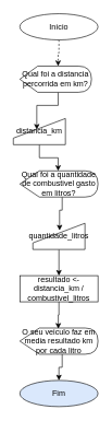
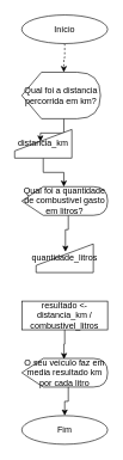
  <mxCell id="0" />
  <mxCell id="1" parent="0" />
  <mxCell id="2" style="edgeStyle=orthogonalEdgeStyle;rounded=0;orthogonalLoop=1;jettySize=auto;html=1;exitX=0.5;exitY=1;exitDx=0;exitDy=0;entryX=0;entryY=0;entryDx=58.75;entryDy=0;entryPerimeter=0;dashed=1;" edge="1" parent="1" source="3" target="5"><mxGeometry relative="1" as="geometry" /></mxCell>
  <mxCell id="3" value="Início" style="ellipse;whiteSpace=wrap;html=1;" vertex="1" parent="1"><mxGeometry x="30" y="20" width="120" height="40" as="geometry" /></mxCell>
  <mxCell id="4" style="edgeStyle=orthogonalEdgeStyle;rounded=0;orthogonalLoop=1;jettySize=auto;html=1;exitX=0;exitY=0;exitDx=58.75;exitDy=40;exitPerimeter=0;entryX=0.45;entryY=0.425;entryDx=0;entryDy=0;entryPerimeter=0;" edge="1" parent="1" source="5" target="7"><mxGeometry relative="1" as="geometry" /></mxCell>
- <mxCell id="5" value="Qual foi a distancia percorrida em km?" style="shape=display;whiteSpace=wrap;html=1;" vertex="1" parent="1"><mxGeometry x="30" y="100" width="110" height="40" as="geometry" /></mxCell>
+ <mxCell id="5" value="Qual foi a distancia percorrida em km?" style="shape=display;whiteSpace=wrap;html=1;" vertex="1" parent="1"><mxGeometry x="30" y="100" width="110" height="65" as="geometry" /></mxCell>
  <mxCell id="6" style="edgeStyle=orthogonalEdgeStyle;rounded=0;orthogonalLoop=1;jettySize=auto;html=1;exitX=0.5;exitY=1;exitDx=0;exitDy=0;entryX=0;entryY=0;entryDx=58.75;entryDy=0;entryPerimeter=0;" edge="1" parent="1" source="7" target="9"><mxGeometry relative="1" as="geometry" /></mxCell>
  <mxCell id="7" value="distancia_km" style="shape=manualInput;whiteSpace=wrap;html=1;" vertex="1" parent="1"><mxGeometry x="20" y="180" width="80" height="40" as="geometry" /></mxCell>
  <mxCell id="8" style="edgeStyle=orthogonalEdgeStyle;rounded=0;orthogonalLoop=1;jettySize=auto;html=1;exitX=0;exitY=0;exitDx=65;exitDy=40;exitPerimeter=0;entryX=0.513;entryY=0.275;entryDx=0;entryDy=0;entryPerimeter=0;" edge="1" parent="1" source="9" target="11"><mxGeometry relative="1" as="geometry" /></mxCell>
  <mxCell id="9" value="Qual foi a quantidade de combustivel gasto em litros?" style="shape=display;whiteSpace=wrap;html=1;" vertex="1" parent="1"><mxGeometry x="30" y="260" width="120" height="40" as="geometry" /></mxCell>
- <mxCell id="10" style="edgeStyle=orthogonalEdgeStyle;rounded=0;orthogonalLoop=1;jettySize=auto;html=1;exitX=0.5;exitY=1;exitDx=0;exitDy=0;entryX=0.5;entryY=0;entryDx=0;entryDy=0;" edge="1" parent="1" source="11" target="13"><mxGeometry relative="1" as="geometry" /></mxCell>
  <mxCell id="11" value="quantidade_litros" style="shape=manualInput;whiteSpace=wrap;html=1;" vertex="1" parent="1"><mxGeometry x="50" y="340" width="80" height="40" as="geometry" /></mxCell>
  <mxCell id="12" style="edgeStyle=orthogonalEdgeStyle;rounded=0;orthogonalLoop=1;jettySize=auto;html=1;exitX=0.5;exitY=1;exitDx=0;exitDy=0;entryX=0.492;entryY=0.025;entryDx=0;entryDy=0;entryPerimeter=0;" edge="1" parent="1" source="13" target="15"><mxGeometry relative="1" as="geometry" /></mxCell>
  <mxCell id="13" value="resultado &amp;lt;- distancia_km / combustivel_litros" style="rounded=0;whiteSpace=wrap;html=1;" vertex="1" parent="1"><mxGeometry x="30" y="420" width="120" height="40" as="geometry" /></mxCell>
  <mxCell id="14" style="edgeStyle=orthogonalEdgeStyle;rounded=0;orthogonalLoop=1;jettySize=auto;html=1;exitX=0;exitY=0;exitDx=65;exitDy=40;exitPerimeter=0;entryX=0.5;entryY=0;entryDx=0;entryDy=0;" edge="1" parent="1" source="15" target="16"><mxGeometry relative="1" as="geometry" /></mxCell>
  <mxCell id="15" value="O seu veiculo faz em media resultado km por cada litro" style="shape=display;whiteSpace=wrap;html=1;" vertex="1" parent="1"><mxGeometry x="30" y="500" width="120" height="40" as="geometry" /></mxCell>
- <mxCell id="16" value="Fim" style="ellipse;whiteSpace=wrap;html=1;fillColor=#dae8fc;" vertex="1" parent="1"><mxGeometry x="30" y="580" width="120" height="40" as="geometry" /></mxCell>
+ <mxCell id="16" value="Fim" style="ellipse;whiteSpace=wrap;html=1;" vertex="1" parent="1"><mxGeometry x="30" y="580" width="120" height="40" as="geometry" /></mxCell>
